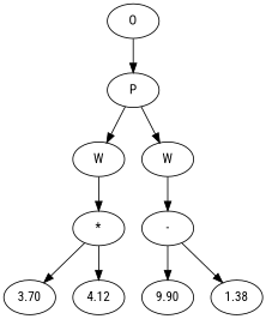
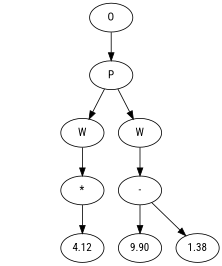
  digraph {
    fontname="Roboto Condensed"
    node [fontname="Roboto Condensed"]
    edge [fontname="Roboto Condensed"]
    n1 [label=O]
    n2 [label=P]
    n3 [label=W]
    n4 [label=W]
    n5 [label="*"]
    n6 [label="-"]
-   n7 [label=3.70]
    n8 [label=4.12]
    n9 [label=9.90]
    n10 [label=1.38]
    n1 -> n2
    n2 -> n3
    n2 -> n4
    n3 -> n5
    n4 -> n6
-   n5 -> n7
    n5 -> n8
    n6 -> n9
    n6 -> n10
  }
